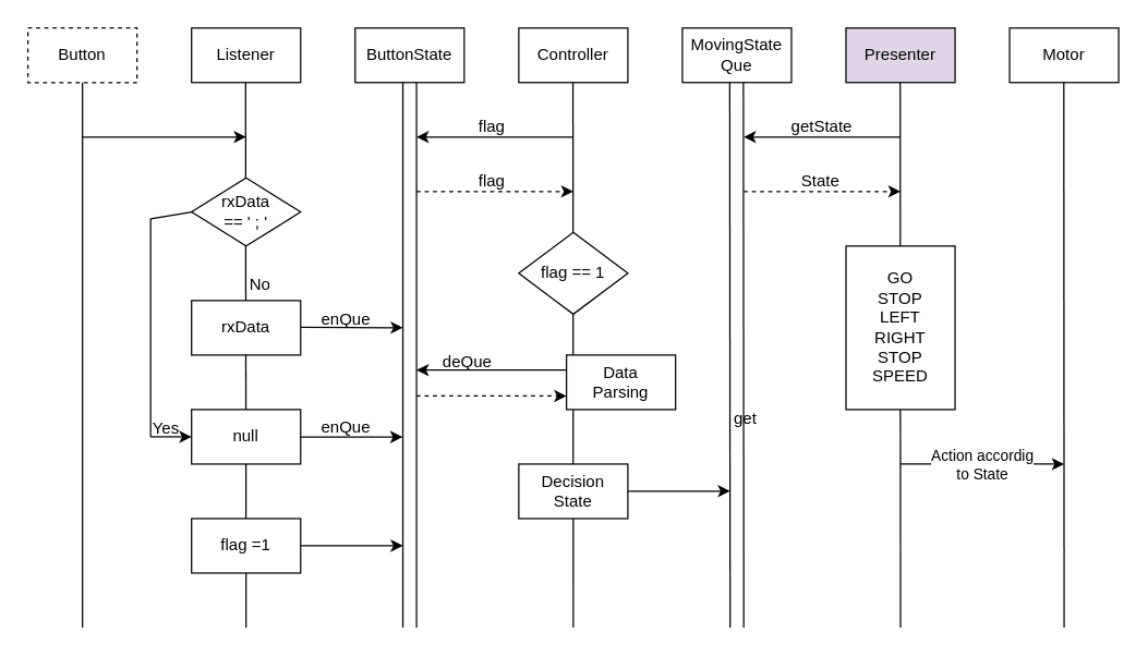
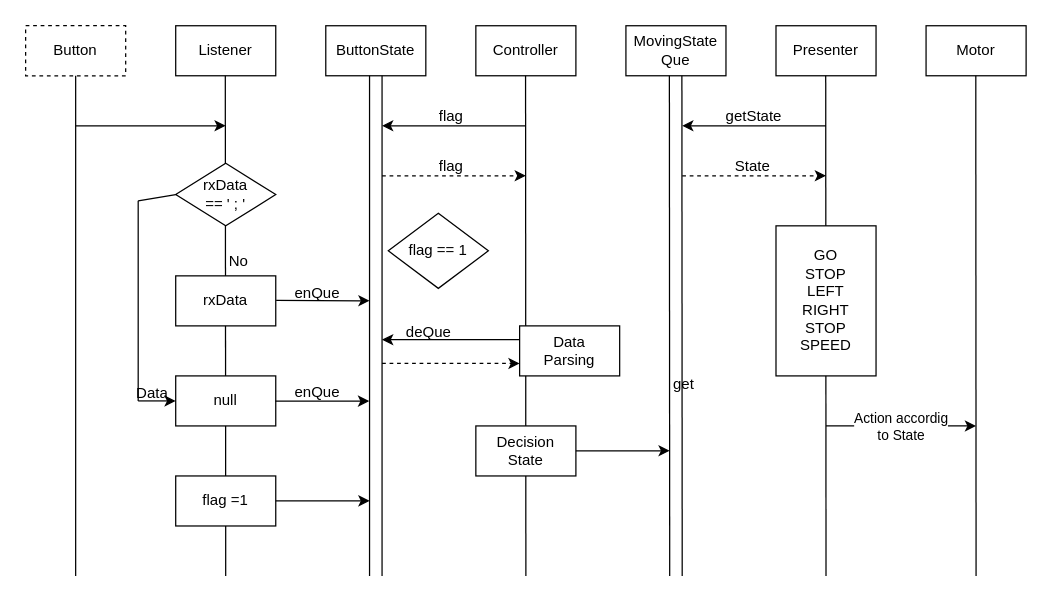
  <mxCell id="0" />
  <mxCell id="1" parent="0" />
  <mxCell id="2" value="Button" style="rounded=0;whiteSpace=wrap;html=1;dashed=1;" vertex="1" parent="1"><mxGeometry x="20" y="20" width="80" height="40" as="geometry" /></mxCell>
  <mxCell id="3" value="Listener" style="rounded=0;whiteSpace=wrap;html=1;" vertex="1" parent="1"><mxGeometry x="140" y="20" width="80" height="40" as="geometry" /></mxCell>
  <mxCell id="4" value="ButtonState" style="rounded=0;whiteSpace=wrap;html=1;" vertex="1" parent="1"><mxGeometry x="260" y="20" width="80" height="40" as="geometry" /></mxCell>
  <mxCell id="5" value="Controller" style="rounded=0;whiteSpace=wrap;html=1;" vertex="1" parent="1"><mxGeometry x="380" y="20" width="80" height="40" as="geometry" /></mxCell>
  <mxCell id="6" value="MovingState&lt;br&gt;Que" style="rounded=0;whiteSpace=wrap;html=1;" vertex="1" parent="1"><mxGeometry x="500" y="20" width="80" height="40" as="geometry" /></mxCell>
- <mxCell id="7" value="Presenter" style="rounded=0;whiteSpace=wrap;html=1;fillColor=#e1d5e7;" vertex="1" parent="1"><mxGeometry x="620" y="20" width="80" height="40" as="geometry" /></mxCell>
+ <mxCell id="7" value="Presenter" style="rounded=0;whiteSpace=wrap;html=1;" vertex="1" parent="1"><mxGeometry x="620" y="20" width="80" height="40" as="geometry" /></mxCell>
  <mxCell id="8" value="Motor" style="rounded=0;whiteSpace=wrap;html=1;" vertex="1" parent="1"><mxGeometry x="740" y="20" width="80" height="40" as="geometry" /></mxCell>
  <mxCell id="9" value="" style="endArrow=none;html=1;rounded=0;entryX=0.5;entryY=1;entryDx=0;entryDy=0;" edge="1" parent="1" target="2"><mxGeometry width="50" height="50" relative="1" as="geometry"><mxPoint x="60" y="460" as="sourcePoint" /><mxPoint x="80" y="80" as="targetPoint" /></mxGeometry></mxCell>
  <mxCell id="10" value="" style="endArrow=none;html=1;rounded=0;entryX=0.5;entryY=1;entryDx=0;entryDy=0;" edge="1" parent="1"><mxGeometry width="50" height="50" relative="1" as="geometry"><mxPoint x="295" y="460" as="sourcePoint" /><mxPoint x="295" y="60" as="targetPoint" /></mxGeometry></mxCell>
  <mxCell id="11" value="" style="endArrow=none;html=1;rounded=0;entryX=0.5;entryY=1;entryDx=0;entryDy=0;" edge="1" parent="1"><mxGeometry width="50" height="50" relative="1" as="geometry"><mxPoint x="180" y="460" as="sourcePoint" /><mxPoint x="179.66" y="60" as="targetPoint" /></mxGeometry></mxCell>
  <mxCell id="12" value="" style="endArrow=none;html=1;rounded=0;entryX=0.5;entryY=1;entryDx=0;entryDy=0;" edge="1" parent="1"><mxGeometry width="50" height="50" relative="1" as="geometry"><mxPoint x="305" y="460" as="sourcePoint" /><mxPoint x="305" y="60" as="targetPoint" /></mxGeometry></mxCell>
  <mxCell id="13" value="" style="endArrow=none;html=1;rounded=0;entryX=0.5;entryY=1;entryDx=0;entryDy=0;" edge="1" parent="1"><mxGeometry width="50" height="50" relative="1" as="geometry"><mxPoint x="420" y="460" as="sourcePoint" /><mxPoint x="419.76" y="60" as="targetPoint" /></mxGeometry></mxCell>
  <mxCell id="14" value="" style="endArrow=none;html=1;rounded=0;entryX=0.5;entryY=1;entryDx=0;entryDy=0;" edge="1" parent="1"><mxGeometry width="50" height="50" relative="1" as="geometry"><mxPoint x="545" y="460" as="sourcePoint" /><mxPoint x="544.76" y="60" as="targetPoint" /></mxGeometry></mxCell>
  <mxCell id="15" value="" style="endArrow=none;html=1;rounded=0;entryX=0.5;entryY=1;entryDx=0;entryDy=0;" edge="1" parent="1"><mxGeometry width="50" height="50" relative="1" as="geometry"><mxPoint x="535" y="460" as="sourcePoint" /><mxPoint x="534.76" y="60" as="targetPoint" /></mxGeometry></mxCell>
  <mxCell id="16" value="" style="endArrow=none;html=1;rounded=0;entryX=0.5;entryY=1;entryDx=0;entryDy=0;" edge="1" parent="1"><mxGeometry width="50" height="50" relative="1" as="geometry"><mxPoint x="660" y="460" as="sourcePoint" /><mxPoint x="659.76" y="60" as="targetPoint" /></mxGeometry></mxCell>
  <mxCell id="17" value="" style="endArrow=none;html=1;rounded=0;entryX=0.5;entryY=1;entryDx=0;entryDy=0;" edge="1" parent="1"><mxGeometry width="50" height="50" relative="1" as="geometry"><mxPoint x="780" y="460" as="sourcePoint" /><mxPoint x="779.76" y="60" as="targetPoint" /></mxGeometry></mxCell>
  <mxCell id="18" value="" style="endArrow=classic;html=1;rounded=0;" edge="1" parent="1"><mxGeometry width="50" height="50" relative="1" as="geometry"><mxPoint x="60" y="100" as="sourcePoint" /><mxPoint x="180" y="100" as="targetPoint" /></mxGeometry></mxCell>
  <mxCell id="19" value="rxData&lt;div&gt;== ' ; '&lt;/div&gt;" style="rhombus;whiteSpace=wrap;html=1;" vertex="1" parent="1"><mxGeometry x="140" y="130" width="80" height="50" as="geometry" /></mxCell>
  <mxCell id="20" value="rxData" style="rounded=0;whiteSpace=wrap;html=1;" vertex="1" parent="1"><mxGeometry x="140" y="220" width="80" height="40" as="geometry" /></mxCell>
  <mxCell id="21" value="null" style="rounded=0;whiteSpace=wrap;html=1;" vertex="1" parent="1"><mxGeometry x="140" y="300" width="80" height="40" as="geometry" /></mxCell>
  <mxCell id="22" value="flag =1" style="rounded=0;whiteSpace=wrap;html=1;" vertex="1" parent="1"><mxGeometry x="140" y="380" width="80" height="40" as="geometry" /></mxCell>
  <mxCell id="23" value="" style="endArrow=classic;html=1;rounded=0;" edge="1" parent="1"><mxGeometry width="50" height="50" relative="1" as="geometry"><mxPoint x="110" y="320" as="sourcePoint" /><mxPoint x="140" y="320" as="targetPoint" /></mxGeometry></mxCell>
  <mxCell id="24" value="" style="endArrow=none;html=1;rounded=0;" edge="1" parent="1"><mxGeometry width="50" height="50" relative="1" as="geometry"><mxPoint x="110" y="320" as="sourcePoint" /><mxPoint x="110" y="160" as="targetPoint" /></mxGeometry></mxCell>
  <mxCell id="25" value="" style="endArrow=none;html=1;rounded=0;entryX=0;entryY=0.5;entryDx=0;entryDy=0;" edge="1" parent="1" target="19"><mxGeometry width="50" height="50" relative="1" as="geometry"><mxPoint x="110" y="160" as="sourcePoint" /><mxPoint x="190" y="190" as="targetPoint" /></mxGeometry></mxCell>
  <mxCell id="26" value="" style="endArrow=classic;html=1;rounded=0;exitX=1.004;exitY=0.491;exitDx=0;exitDy=0;exitPerimeter=0;" edge="1" parent="1" source="20"><mxGeometry width="50" height="50" relative="1" as="geometry"><mxPoint x="225" y="239.94" as="sourcePoint" /><mxPoint x="295" y="239.94" as="targetPoint" /></mxGeometry></mxCell>
  <mxCell id="27" value="" style="endArrow=classic;html=1;rounded=0;exitX=1.004;exitY=0.491;exitDx=0;exitDy=0;exitPerimeter=0;" edge="1" parent="1"><mxGeometry width="50" height="50" relative="1" as="geometry"><mxPoint x="219.68" y="320.21" as="sourcePoint" /><mxPoint x="294.68" y="320.15" as="targetPoint" /></mxGeometry></mxCell>
  <mxCell id="28" value="" style="endArrow=classic;html=1;rounded=0;exitX=1.004;exitY=0.491;exitDx=0;exitDy=0;exitPerimeter=0;" edge="1" parent="1"><mxGeometry width="50" height="50" relative="1" as="geometry"><mxPoint x="220" y="399.98" as="sourcePoint" /><mxPoint x="295" y="399.92" as="targetPoint" /></mxGeometry></mxCell>
  <mxCell id="29" value="" style="endArrow=classic;html=1;rounded=0;" edge="1" parent="1"><mxGeometry width="50" height="50" relative="1" as="geometry"><mxPoint x="420" y="100" as="sourcePoint" /><mxPoint x="305" y="100" as="targetPoint" /></mxGeometry></mxCell>
  <mxCell id="30" value="" style="endArrow=classic;html=1;rounded=0;dashed=1;" edge="1" parent="1"><mxGeometry width="50" height="50" relative="1" as="geometry"><mxPoint x="305" y="140" as="sourcePoint" /><mxPoint x="420" y="140" as="targetPoint" /></mxGeometry></mxCell>
- <mxCell id="31" value="flag == 1" style="rhombus;whiteSpace=wrap;html=1;" vertex="1" parent="1"><mxGeometry x="380" y="170" width="80" height="60" as="geometry" /></mxCell>
+ <mxCell id="31" value="flag == 1" style="rhombus;whiteSpace=wrap;html=1;" vertex="1" parent="1"><mxGeometry x="310" y="170" width="80" height="60" as="geometry" /></mxCell>
  <mxCell id="32" value="Data&lt;br&gt;Parsing" style="rounded=0;whiteSpace=wrap;html=1;" vertex="1" parent="1"><mxGeometry x="415" y="260" width="80" height="40" as="geometry" /></mxCell>
  <mxCell id="33" value="Decision&lt;br&gt;State" style="rounded=0;whiteSpace=wrap;html=1;" vertex="1" parent="1"><mxGeometry x="380" y="340" width="80" height="40" as="geometry" /></mxCell>
  <mxCell id="34" value="" style="endArrow=classic;html=1;rounded=0;exitX=0;exitY=0.277;exitDx=0;exitDy=0;exitPerimeter=0;" edge="1" parent="1" source="32"><mxGeometry width="50" height="50" relative="1" as="geometry"><mxPoint x="375" y="271" as="sourcePoint" /><mxPoint x="305" y="271" as="targetPoint" /><Array as="points"><mxPoint x="305" y="271" /></Array></mxGeometry></mxCell>
  <mxCell id="35" value="" style="endArrow=classic;html=1;rounded=0;entryX=0;entryY=0.75;entryDx=0;entryDy=0;dashed=1;" edge="1" parent="1" target="32"><mxGeometry width="50" height="50" relative="1" as="geometry"><mxPoint x="305" y="290" as="sourcePoint" /><mxPoint x="375" y="290" as="targetPoint" /></mxGeometry></mxCell>
  <mxCell id="36" value="" style="endArrow=classic;html=1;rounded=0;exitX=1.004;exitY=0.491;exitDx=0;exitDy=0;exitPerimeter=0;" edge="1" parent="1"><mxGeometry width="50" height="50" relative="1" as="geometry"><mxPoint x="460" y="359.92" as="sourcePoint" /><mxPoint x="535" y="359.86" as="targetPoint" /></mxGeometry></mxCell>
  <mxCell id="37" value="" style="endArrow=classic;html=1;rounded=0;" edge="1" parent="1"><mxGeometry width="50" height="50" relative="1" as="geometry"><mxPoint x="660" y="100" as="sourcePoint" /><mxPoint x="545" y="100" as="targetPoint" /><Array as="points"><mxPoint x="545" y="100" /></Array></mxGeometry></mxCell>
  <mxCell id="38" value="" style="endArrow=classic;html=1;rounded=0;dashed=1;" edge="1" parent="1"><mxGeometry width="50" height="50" relative="1" as="geometry"><mxPoint x="545" y="140" as="sourcePoint" /><mxPoint x="660" y="140" as="targetPoint" /></mxGeometry></mxCell>
  <mxCell id="39" value="GO&lt;div&gt;STOP&lt;/div&gt;&lt;div&gt;LEFT&lt;br&gt;RIGHT&lt;br&gt;STOP&lt;br&gt;SPEED&lt;br&gt;&lt;/div&gt;" style="rounded=0;whiteSpace=wrap;html=1;" vertex="1" parent="1"><mxGeometry x="620" y="180" width="80" height="120" as="geometry" /></mxCell>
  <mxCell id="40" value="" style="endArrow=classic;html=1;rounded=0;" edge="1" parent="1"><mxGeometry width="50" height="50" relative="1" as="geometry"><mxPoint x="660" y="340" as="sourcePoint" /><mxPoint x="780" y="340" as="targetPoint" /></mxGeometry></mxCell>
  <mxCell id="41" value="Action accordig&lt;div&gt;to State&lt;/div&gt;" style="edgeLabel;html=1;align=center;verticalAlign=middle;resizable=0;points=[];" vertex="1" connectable="0" parent="40"><mxGeometry x="-0.19" y="1" relative="1" as="geometry"><mxPoint x="10" y="1" as="offset" /></mxGeometry></mxCell>
  <mxCell id="42" value="flag" style="text;html=1;align=center;verticalAlign=middle;resizable=0;points=[];autosize=1;strokeColor=none;fillColor=none;" vertex="1" parent="1"><mxGeometry x="340" y="78" width="40" height="30" as="geometry" /></mxCell>
  <mxCell id="43" value="flag" style="text;html=1;align=center;verticalAlign=middle;resizable=0;points=[];autosize=1;strokeColor=none;fillColor=none;" vertex="1" parent="1"><mxGeometry x="340" y="118" width="40" height="30" as="geometry" /></mxCell>
  <mxCell id="44" value="deQue" style="text;html=1;align=center;verticalAlign=middle;resizable=0;points=[];autosize=1;strokeColor=none;fillColor=none;" vertex="1" parent="1"><mxGeometry x="312" y="250" width="60" height="30" as="geometry" /></mxCell>
  <mxCell id="45" value="get" style="text;html=1;align=center;verticalAlign=middle;resizable=0;points=[];autosize=1;strokeColor=none;fillColor=none;" vertex="1" parent="1"><mxGeometry x="526" y="292" width="40" height="30" as="geometry" /></mxCell>
  <mxCell id="46" value="enQue" style="text;html=1;align=center;verticalAlign=middle;resizable=0;points=[];autosize=1;strokeColor=none;fillColor=none;" vertex="1" parent="1"><mxGeometry x="223" y="219" width="60" height="30" as="geometry" /></mxCell>
  <mxCell id="47" value="enQue" style="text;html=1;align=center;verticalAlign=middle;resizable=0;points=[];autosize=1;strokeColor=none;fillColor=none;" vertex="1" parent="1"><mxGeometry x="223" y="298" width="60" height="30" as="geometry" /></mxCell>
- <mxCell id="48" value="Yes" style="text;html=1;align=center;verticalAlign=middle;resizable=0;points=[];autosize=1;strokeColor=none;fillColor=none;" vertex="1" parent="1"><mxGeometry x="101" y="299" width="40" height="30" as="geometry" /></mxCell>
+ <mxCell id="48" value="Data" style="text;html=1;align=center;verticalAlign=middle;resizable=0;points=[];autosize=1;strokeColor=none;fillColor=none;" vertex="1" parent="1"><mxGeometry x="101" y="299" width="40" height="30" as="geometry" /></mxCell>
  <mxCell id="49" value="No" style="text;html=1;align=center;verticalAlign=middle;resizable=0;points=[];autosize=1;strokeColor=none;fillColor=none;" vertex="1" parent="1"><mxGeometry x="170" y="194" width="40" height="30" as="geometry" /></mxCell>
  <mxCell id="50" value="getState" style="text;html=1;align=center;verticalAlign=middle;resizable=0;points=[];autosize=1;strokeColor=none;fillColor=none;" vertex="1" parent="1"><mxGeometry x="567" y="78" width="70" height="30" as="geometry" /></mxCell>
  <mxCell id="51" value="State" style="text;html=1;align=center;verticalAlign=middle;resizable=0;points=[];autosize=1;strokeColor=none;fillColor=none;" vertex="1" parent="1"><mxGeometry x="576" y="118" width="50" height="30" as="geometry" /></mxCell>
